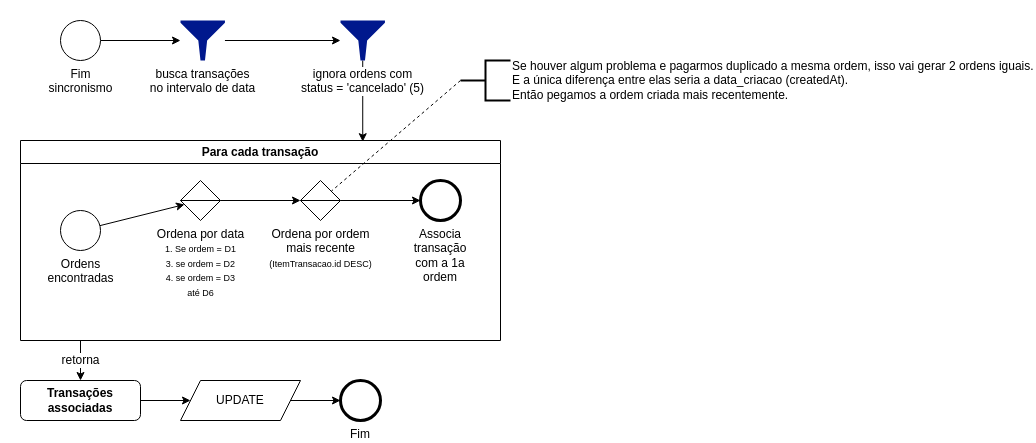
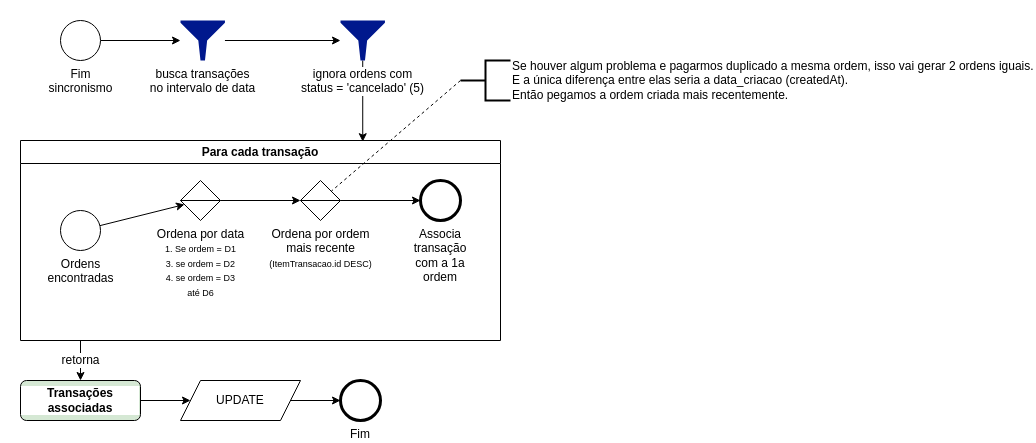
  <mxCell id="0" />
  <mxCell id="1" parent="0" />
  <mxCell id="2" value="" style="edgeStyle=none;html=1;" parent="1" source="3" target="5" edge="1"><mxGeometry relative="1" as="geometry" /></mxCell>
  <mxCell id="3" value="Fim&lt;br&gt;sincronismo" style="points=[[0.145,0.145,0],[0.5,0,0],[0.855,0.145,0],[1,0.5,0],[0.855,0.855,0],[0.5,1,0],[0.145,0.855,0],[0,0.5,0]];shape=mxgraph.bpmn.event;html=1;verticalLabelPosition=bottom;labelBackgroundColor=#ffffff;verticalAlign=top;align=center;perimeter=ellipsePerimeter;outlineConnect=0;aspect=fixed;outline=standard;symbol=general;" parent="1" vertex="1"><mxGeometry x="60" y="20" width="40" height="40" as="geometry" /></mxCell>
  <mxCell id="4" style="edgeStyle=none;html=1;" parent="1" source="5" target="23" edge="1"><mxGeometry relative="1" as="geometry"><mxPoint x="280" y="120" as="targetPoint" /></mxGeometry></mxCell>
  <mxCell id="5" value="busca transações&lt;br&gt;no intervalo de data" style="sketch=0;aspect=fixed;pointerEvents=1;shadow=0;dashed=0;html=1;strokeColor=none;labelPosition=center;verticalLabelPosition=bottom;verticalAlign=top;align=center;fillColor=#00188D;shape=mxgraph.mscae.enterprise.filter" parent="1" vertex="1"><mxGeometry x="180" y="20" width="44.45" height="40" as="geometry" /></mxCell>
  <mxCell id="6" value="retorna" style="edgeStyle=none;html=1;fontSize=12;" parent="1" target="20" edge="1"><mxGeometry relative="1" as="geometry"><mxPoint x="80" y="340" as="sourcePoint" /></mxGeometry></mxCell>
  <mxCell id="7" value="Para cada transação" style="swimlane;whiteSpace=wrap;html=1;" parent="1" vertex="1"><mxGeometry x="20" y="140" width="480" height="200" as="geometry" /></mxCell>
  <mxCell id="8" value="" style="edgeStyle=none;html=1;" parent="7" source="9" target="11" edge="1"><mxGeometry relative="1" as="geometry" /></mxCell>
  <mxCell id="9" value="Ordens&lt;br&gt;encontradas" style="points=[[0.145,0.145,0],[0.5,0,0],[0.855,0.145,0],[1,0.5,0],[0.855,0.855,0],[0.5,1,0],[0.145,0.855,0],[0,0.5,0]];shape=mxgraph.bpmn.event;html=1;verticalLabelPosition=bottom;labelBackgroundColor=#ffffff;verticalAlign=top;align=center;perimeter=ellipsePerimeter;outlineConnect=0;aspect=fixed;outline=standard;symbol=general;" parent="7" vertex="1"><mxGeometry x="40" y="70" width="40" height="40" as="geometry" /></mxCell>
  <mxCell id="10" style="edgeStyle=none;html=1;fontSize=9;" parent="7" source="11" target="13" edge="1"><mxGeometry relative="1" as="geometry"><mxPoint x="280" y="60" as="targetPoint" /></mxGeometry></mxCell>
  <mxCell id="11" value="Ordena por data&lt;br&gt;&lt;font style=&quot;font-size: 9px;&quot;&gt;1. Se ordem = D1&lt;br&gt;3. se ordem = D2&lt;br&gt;4. se ordem = D3&lt;br&gt;até D6&lt;/font&gt;" style="shape=sortShape;perimeter=rhombusPerimeter;html=1;verticalAlign=top;labelPosition=center;verticalLabelPosition=bottom;align=center;" parent="7" vertex="1"><mxGeometry x="160" y="40" width="40" height="40" as="geometry" /></mxCell>
  <mxCell id="12" style="edgeStyle=none;html=1;fontSize=12;" parent="7" source="13" target="14" edge="1"><mxGeometry relative="1" as="geometry" /></mxCell>
  <mxCell id="13" value="Ordena por ordem&lt;br&gt;mais recente&lt;br&gt;&lt;font style=&quot;font-size: 9px;&quot;&gt;(ItemTransacao.id DESC)&lt;/font&gt;" style="shape=sortShape;perimeter=rhombusPerimeter;html=1;verticalAlign=top;labelPosition=center;verticalLabelPosition=bottom;align=center;" parent="7" vertex="1"><mxGeometry x="280" y="40" width="40" height="40" as="geometry" /></mxCell>
  <mxCell id="14" value="Associa transação &lt;br&gt;com a 1a ordem" style="points=[[0.145,0.145,0],[0.5,0,0],[0.855,0.145,0],[1,0.5,0],[0.855,0.855,0],[0.5,1,0],[0.145,0.855,0],[0,0.5,0]];shape=mxgraph.bpmn.event;html=1;verticalLabelPosition=bottom;labelBackgroundColor=#ffffff;verticalAlign=top;align=center;perimeter=ellipsePerimeter;outlineConnect=0;aspect=fixed;outline=end;symbol=terminate2;fontSize=12;whiteSpace=wrap;" parent="7" vertex="1"><mxGeometry x="400" y="40" width="40" height="40" as="geometry" /></mxCell>
  <mxCell id="15" style="edgeStyle=none;html=1;fontSize=9;entryX=0.713;entryY=0.006;entryDx=0;entryDy=0;entryPerimeter=0;" parent="1" source="23" target="7" edge="1"><mxGeometry relative="1" as="geometry" /></mxCell>
  <mxCell id="16" value="Fim" style="points=[[0.145,0.145,0],[0.5,0,0],[0.855,0.145,0],[1,0.5,0],[0.855,0.855,0],[0.5,1,0],[0.145,0.855,0],[0,0.5,0]];shape=mxgraph.bpmn.event;html=1;verticalLabelPosition=bottom;labelBackgroundColor=#ffffff;verticalAlign=top;align=center;perimeter=ellipsePerimeter;outlineConnect=0;aspect=fixed;outline=end;symbol=terminate2;fontSize=12;whiteSpace=wrap;" parent="1" vertex="1"><mxGeometry x="340" y="380" width="40" height="40" as="geometry" /></mxCell>
  <mxCell id="17" value="" style="edgeStyle=none;html=1;fontSize=12;" parent="1" source="18" target="16" edge="1"><mxGeometry relative="1" as="geometry" /></mxCell>
  <mxCell id="18" value="UPDATE" style="shape=parallelogram;perimeter=parallelogramPerimeter;whiteSpace=wrap;html=1;fixedSize=1;labelBackgroundColor=default;fontSize=12;" parent="1" vertex="1"><mxGeometry x="180" y="380" width="120" height="40" as="geometry" /></mxCell>
  <mxCell id="19" value="" style="edgeStyle=none;html=1;fontSize=12;" parent="1" source="20" target="18" edge="1"><mxGeometry relative="1" as="geometry" /></mxCell>
- <mxCell id="20" value="Transações associadas" style="rounded=1;whiteSpace=wrap;html=1;labelBackgroundColor=default;fontSize=12;fontStyle=1" parent="1" vertex="1"><mxGeometry x="20" y="380" width="120" height="40" as="geometry" /></mxCell>
+ <mxCell id="20" value="Transações associadas" style="rounded=1;whiteSpace=wrap;html=1;labelBackgroundColor=default;fontSize=12;fontStyle=1;fillColor=#d5e8d4;" parent="1" vertex="1"><mxGeometry x="20" y="380" width="120" height="40" as="geometry" /></mxCell>
  <mxCell id="21" style="edgeStyle=none;html=1;dashed=1;fontSize=8;endArrow=none;endFill=0;exitX=0;exitY=0.5;exitDx=0;exitDy=0;exitPerimeter=0;" parent="1" source="22" target="13" edge="1"><mxGeometry relative="1" as="geometry" /></mxCell>
  <mxCell id="22" value="Se houver algum problema e pagarmos duplicado a mesma ordem, isso vai gerar 2 ordens iguais.&lt;br&gt;E a única diferença entre elas seria a data_criacao (createdAt).&lt;br&gt;Então pegamos a ordem criada mais recentemente." style="strokeWidth=2;html=1;shape=mxgraph.flowchart.annotation_2;align=left;labelPosition=right;pointerEvents=1;labelBackgroundColor=default;fontSize=12;" parent="1" vertex="1"><mxGeometry x="460" y="60" width="50" height="40" as="geometry" /></mxCell>
  <mxCell id="23" value="ignora ordens com&lt;br&gt;status = 'cancelado' (5)" style="sketch=0;aspect=fixed;pointerEvents=1;shadow=0;dashed=0;html=1;strokeColor=none;labelPosition=center;verticalLabelPosition=bottom;verticalAlign=top;align=center;fillColor=#00188D;shape=mxgraph.mscae.enterprise.filter;labelBackgroundColor=default;" parent="1" vertex="1"><mxGeometry x="340" y="20" width="44.45" height="40" as="geometry" /></mxCell>
